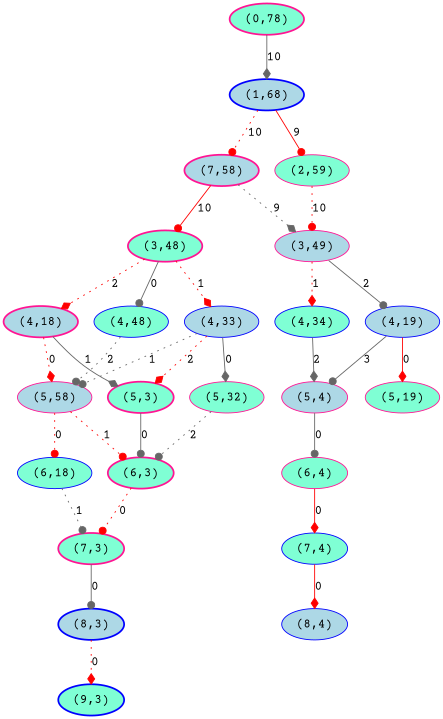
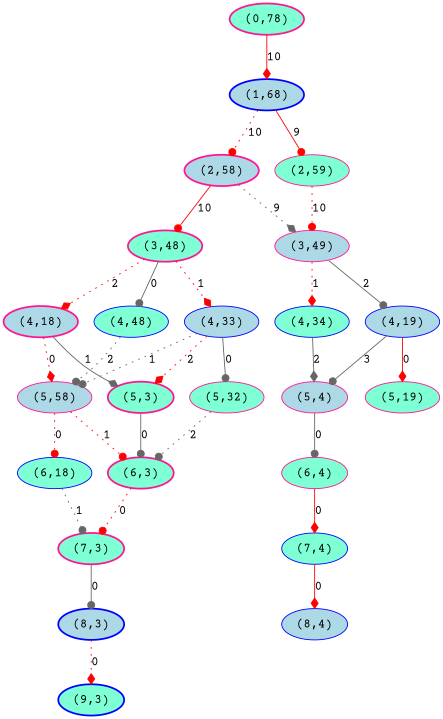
  strict digraph {
    fontname="Courier Prime"
    node [color=deeppink fillcolor=aquamarine fontname="Courier Prime" style="solid,filled"]
    edge [arrowhead=dot color=red fontname="Courier Prime" style=dotted]
    n1 [color=blue fillcolor=lightblue label="(8,3)" style="bold,filled"]
    n2 [color=blue label="(9,3)" style="bold,filled"]
    n3 [label="(7,3)" style="bold,filled"]
    n4 [label="(6,3)" style="bold,filled"]
    n5 [label="(5,3)" style="bold,filled"]
    n6 [fillcolor=lightblue label="(4,18)" style="bold,filled"]
    n7 [fillcolor=lightblue label="(5,58)"]
    n8 [color=blue label="(6,18)"]
    n9 [label="(3,48)" style="bold,filled"]
    n10 [color=blue fillcolor=lightblue label="(4,33)"]
    n11 [color=blue label="(4,48)"]
    n12 [label="(5,32)"]
-   n13 [fillcolor=lightblue label="(7,58)" style="bold,filled"]
+   n13 [fillcolor=lightblue label="(2,58)" style="bold,filled"]
    n14 [fillcolor=lightblue label="(3,49)"]
    n15 [color=blue fillcolor=lightblue label="(4,19)"]
    n16 [color=blue label="(4,34)"]
    n17 [color=blue label="(7,4)"]
    n18 [color=blue fillcolor=lightblue label="(8,4)"]
    n19 [label="(6,4)"]
    n20 [fillcolor=lightblue label="(5,4)"]
    n21 [label="(5,19)"]
    n22 [color=blue fillcolor=lightblue label="(1,68)" style="bold,filled"]
    n23 [label="(2,59)"]
    n24 [label="(0,78)" style="bold,filled"]
    n1 -> n2 [arrowhead=diamond label=0]
    n3 -> n1 [color=gray40 label=0 style=solid]
    n4 -> n3 [label=0]
    n5 -> n4 [color=gray40 label=0 style=solid]
    n6 -> n5 [arrowhead=diamond color=gray40 label=1 style=solid]
    n6 -> n7 [arrowhead=diamond label=0]
    n7 -> n4 [label=1]
    n7 -> n8 [label=0]
    n8 -> n3 [color=gray40 label=1]
    n9 -> n6 [arrowhead=diamond label=2]
    n9 -> n10 [arrowhead=diamond label=1]
    n9 -> n11 [color=gray40 label=0 style=solid]
    n10 -> n5 [arrowhead=diamond label=2]
    n10 -> n7 [color=gray40 label=1]
-   n10 -> n12 [arrowhead=diamond color=gray40 label=0 style=solid]
+   n10 -> n12 [color=gray40 label=0 style=solid]
    n11 -> n7 [color=gray40 label=2]
    n12 -> n4 [color=gray40 label=2]
    n13 -> n9 [label=10 style=solid]
    n13 -> n14 [arrowhead=diamond color=gray40 label=9]
    n14 -> n15 [color=gray40 label=2 style=solid]
    n14 -> n16 [arrowhead=diamond label=1]
    n15 -> n20 [color=gray40 label=3 style=solid]
    n15 -> n21 [arrowhead=diamond label=0 style=solid]
    n16 -> n20 [arrowhead=diamond color=gray40 label=2 style=solid]
    n17 -> n18 [arrowhead=diamond label=0 style=solid]
    n19 -> n17 [arrowhead=diamond label=0 style=solid]
    n20 -> n19 [color=gray40 label=0 style=solid]
    n22 -> n13 [label=10]
    n22 -> n23 [label=9 style=solid]
    n23 -> n14 [label=10]
-   n24 -> n22 [arrowhead=diamond color=gray40 label=10 style=solid]
+   n24 -> n22 [arrowhead=diamond label=10 style=solid]
  }
